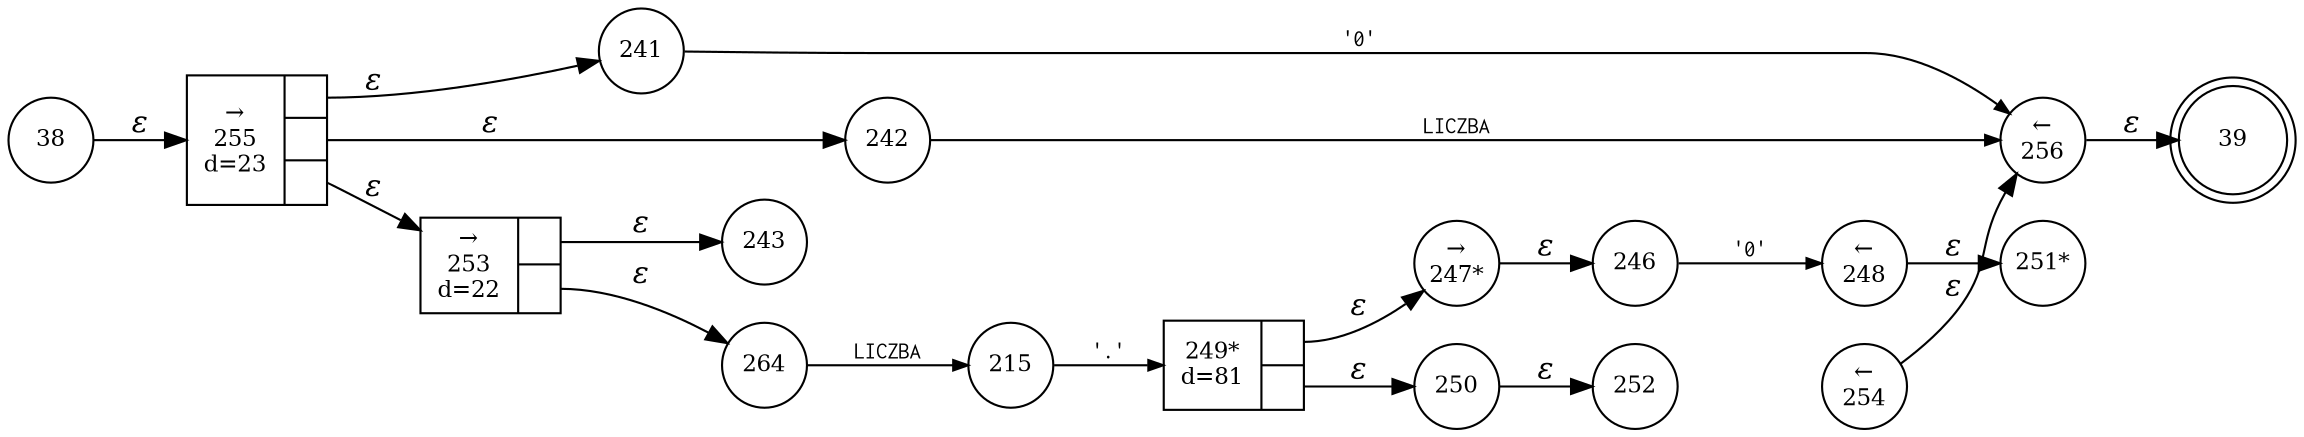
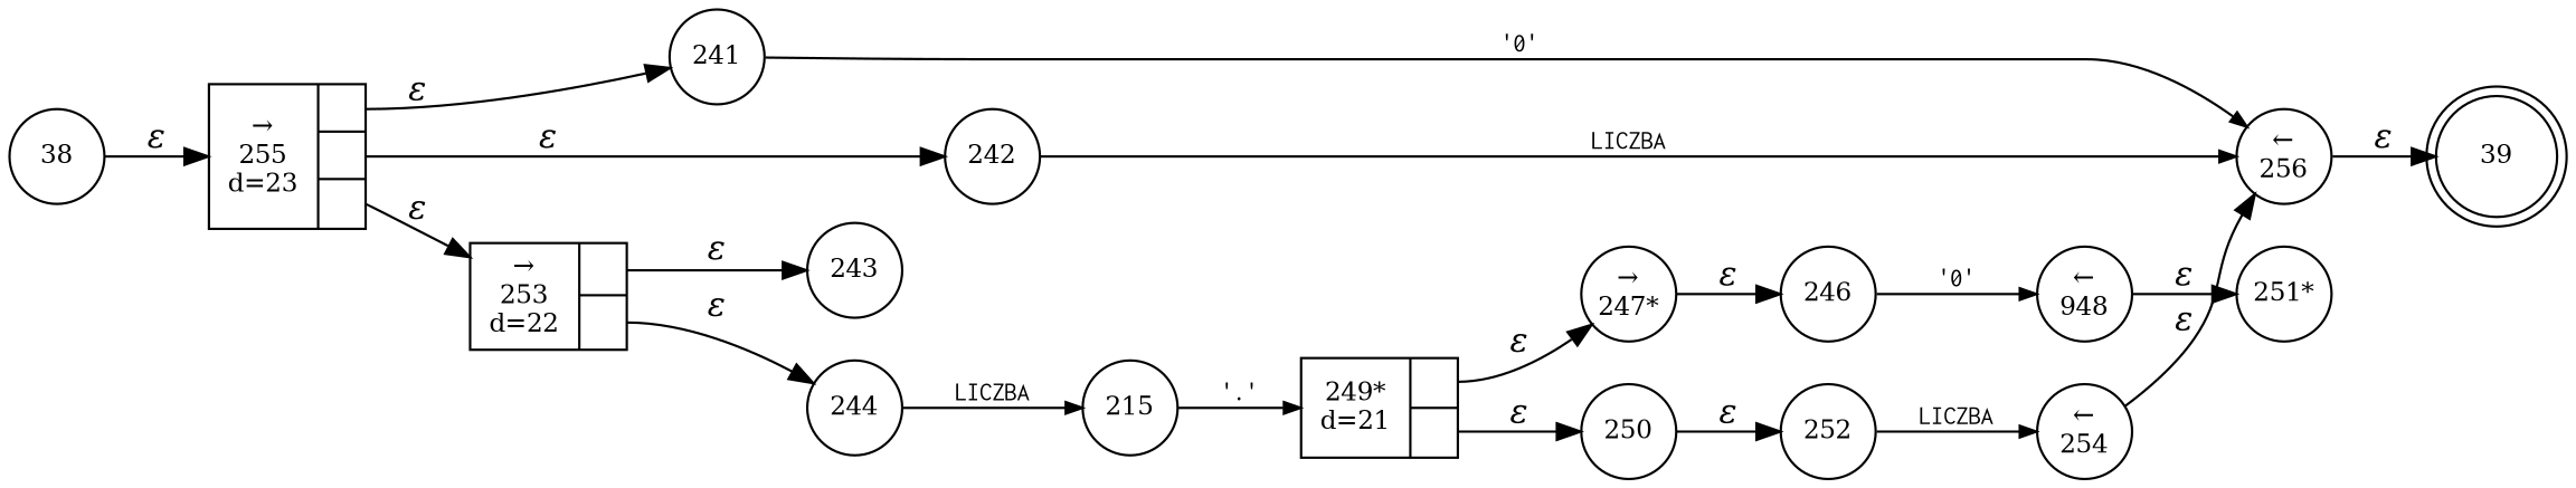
  digraph {
    rankdir=LR
    node [fixedsize=true fontsize=11 shape=circle peripheries=1]
    edge [fontname="Times-Italic"]
    n1 [label=39 shape=doublecircle width=.6 peripheries=""]
    n2 [label="&larr;\n256" width=.55]
    n3 [label=38 width=.55]
    n4 [fixedsize=false label="{&rarr;\n255\nd=23|{<p0>|<p1>|<p2>}}" shape=record]
    n5 [label=241 width=.55]
    n6 [label=242 width=.55]
    n7 [fixedsize=false label="{&rarr;\n253\nd=22|{<p0>|<p1>}}" shape=record]
    n8 [label=243 width=.55]
    n9 [label="&larr;\n254" width=.55]
-   n10 [label=264 width=.55]
+   n10 [label=244 width=.55]
    n11 [label=215 width=.55]
-   n12 [fixedsize=false label="{249*\nd=81|{<p0>|<p1>}}" shape=record]
+   n12 [fixedsize=false label="{249*\nd=21|{<p0>|<p1>}}" shape=record]
    n13 [label="&rarr;\n247*" width=.55]
    n14 [label=250 width=.55]
    n15 [label=246 width=.55]
-   n16 [label="&larr;\n248" width=.55]
+   n16 [label="&larr;\n948" width=.55]
    n17 [label="251*" width=.55]
    n18 [label=252 width=.55]
    n2 -> n1 [label="&epsilon;"]
    n3 -> n4 [label="&epsilon;"]
    n4 -> n5 [label="&epsilon;" tailport=p0]
    n4 -> n6 [label="&epsilon;" tailport=p1]
    n4 -> n7 [label="&epsilon;" tailport=p2]
    n5 -> n2 [arrowhead=normal arrowsize=.7 fontname=Courier fontsize=11 label="'0'"]
    n6 -> n2 [arrowhead=normal arrowsize=.7 fontname=Courier fontsize=11 label=LICZBA]
    n7 -> n8 [label="&epsilon;" tailport=p0]
    n7 -> n10 [label="&epsilon;" tailport=p1]
    n9 -> n2 [label="&epsilon;"]
    n10 -> n11 [arrowhead=normal arrowsize=.7 fontname=Courier fontsize=11 label=LICZBA]
    n11 -> n12 [arrowhead=normal arrowsize=.7 fontname=Courier fontsize=11 label="'.'"]
    n12 -> n13 [label="&epsilon;" tailport=p0]
    n12 -> n14 [label="&epsilon;" tailport=p1]
    n13 -> n15 [label="&epsilon;"]
    n14 -> n18 [label="&epsilon;"]
    n15 -> n16 [arrowhead=normal arrowsize=.7 fontname=Courier fontsize=11 label="'0'"]
    n16 -> n17 [label="&epsilon;"]
+   n18 -> n9 [arrowhead=normal arrowsize=.7 fontname=Courier fontsize=11 label=LICZBA]
  }
